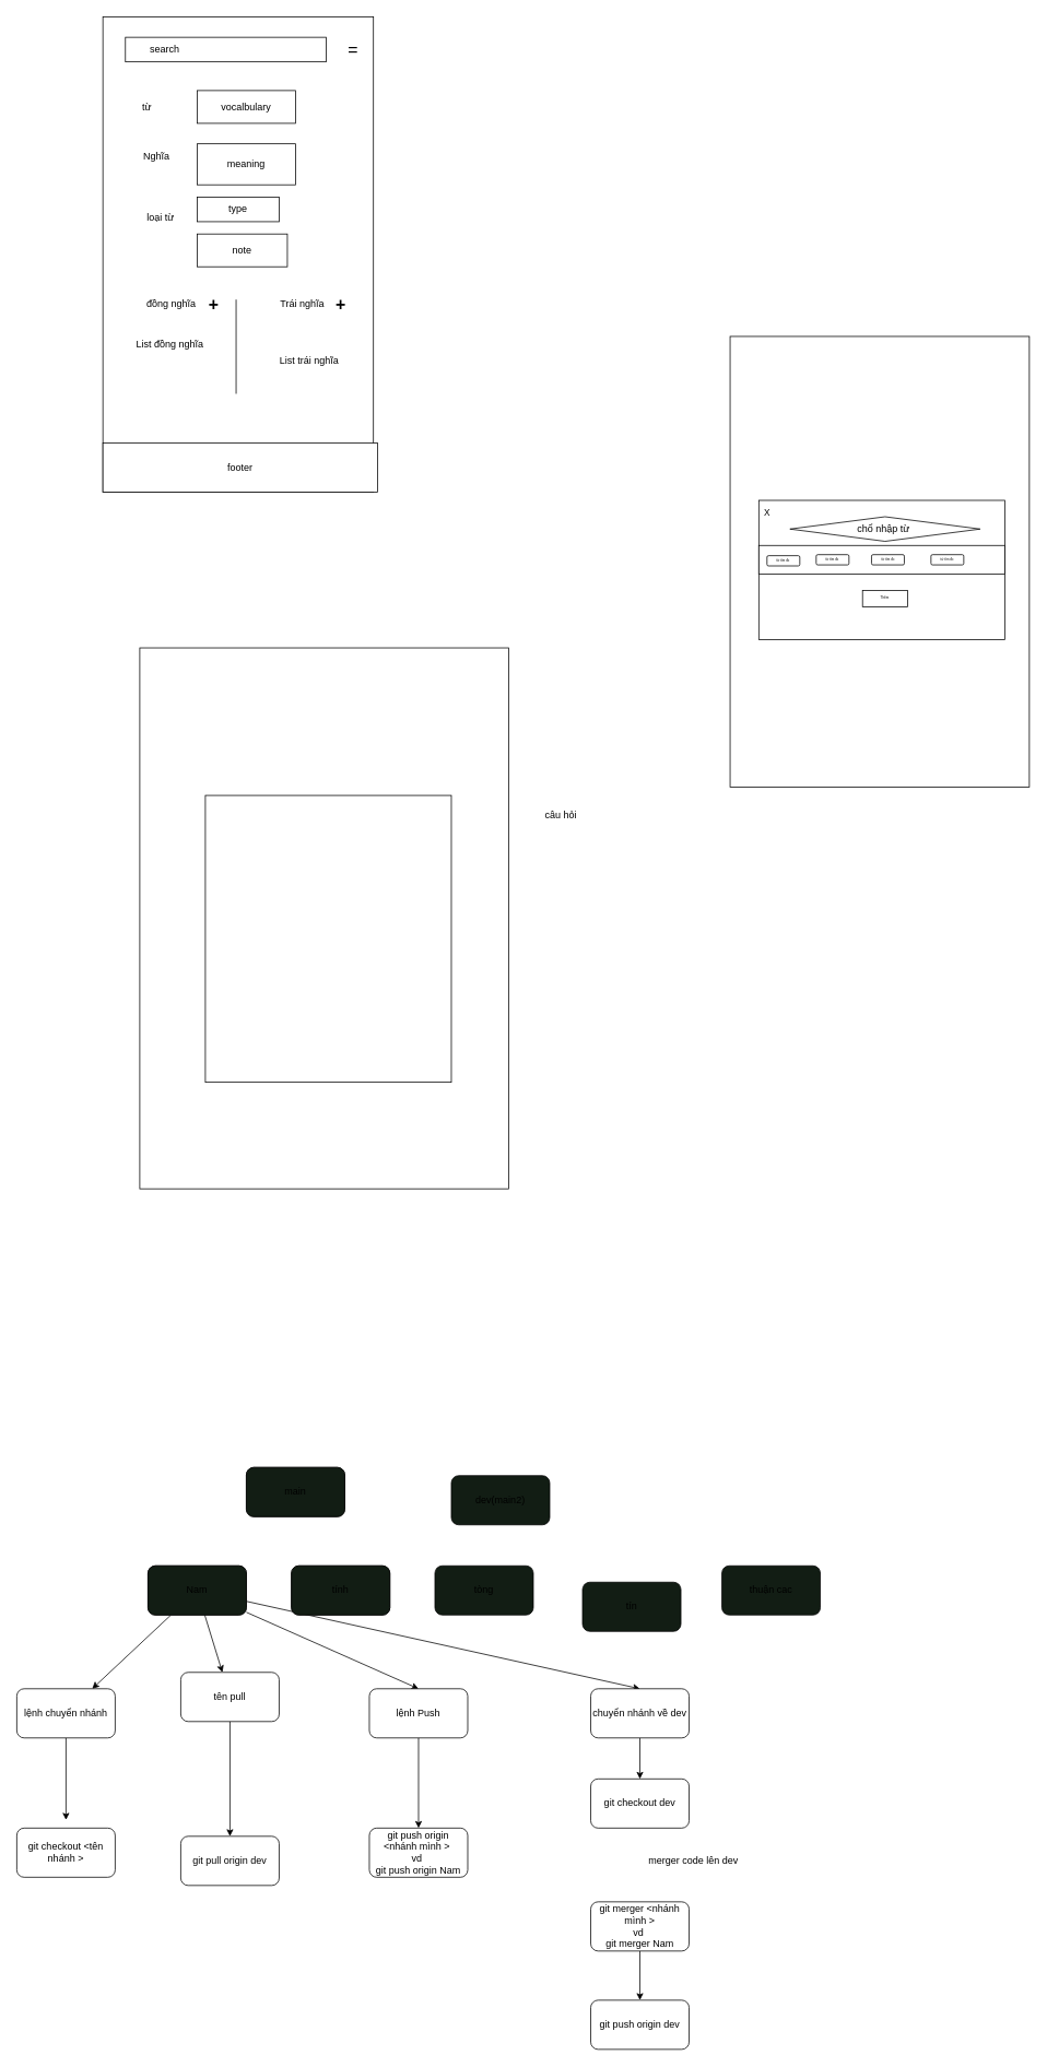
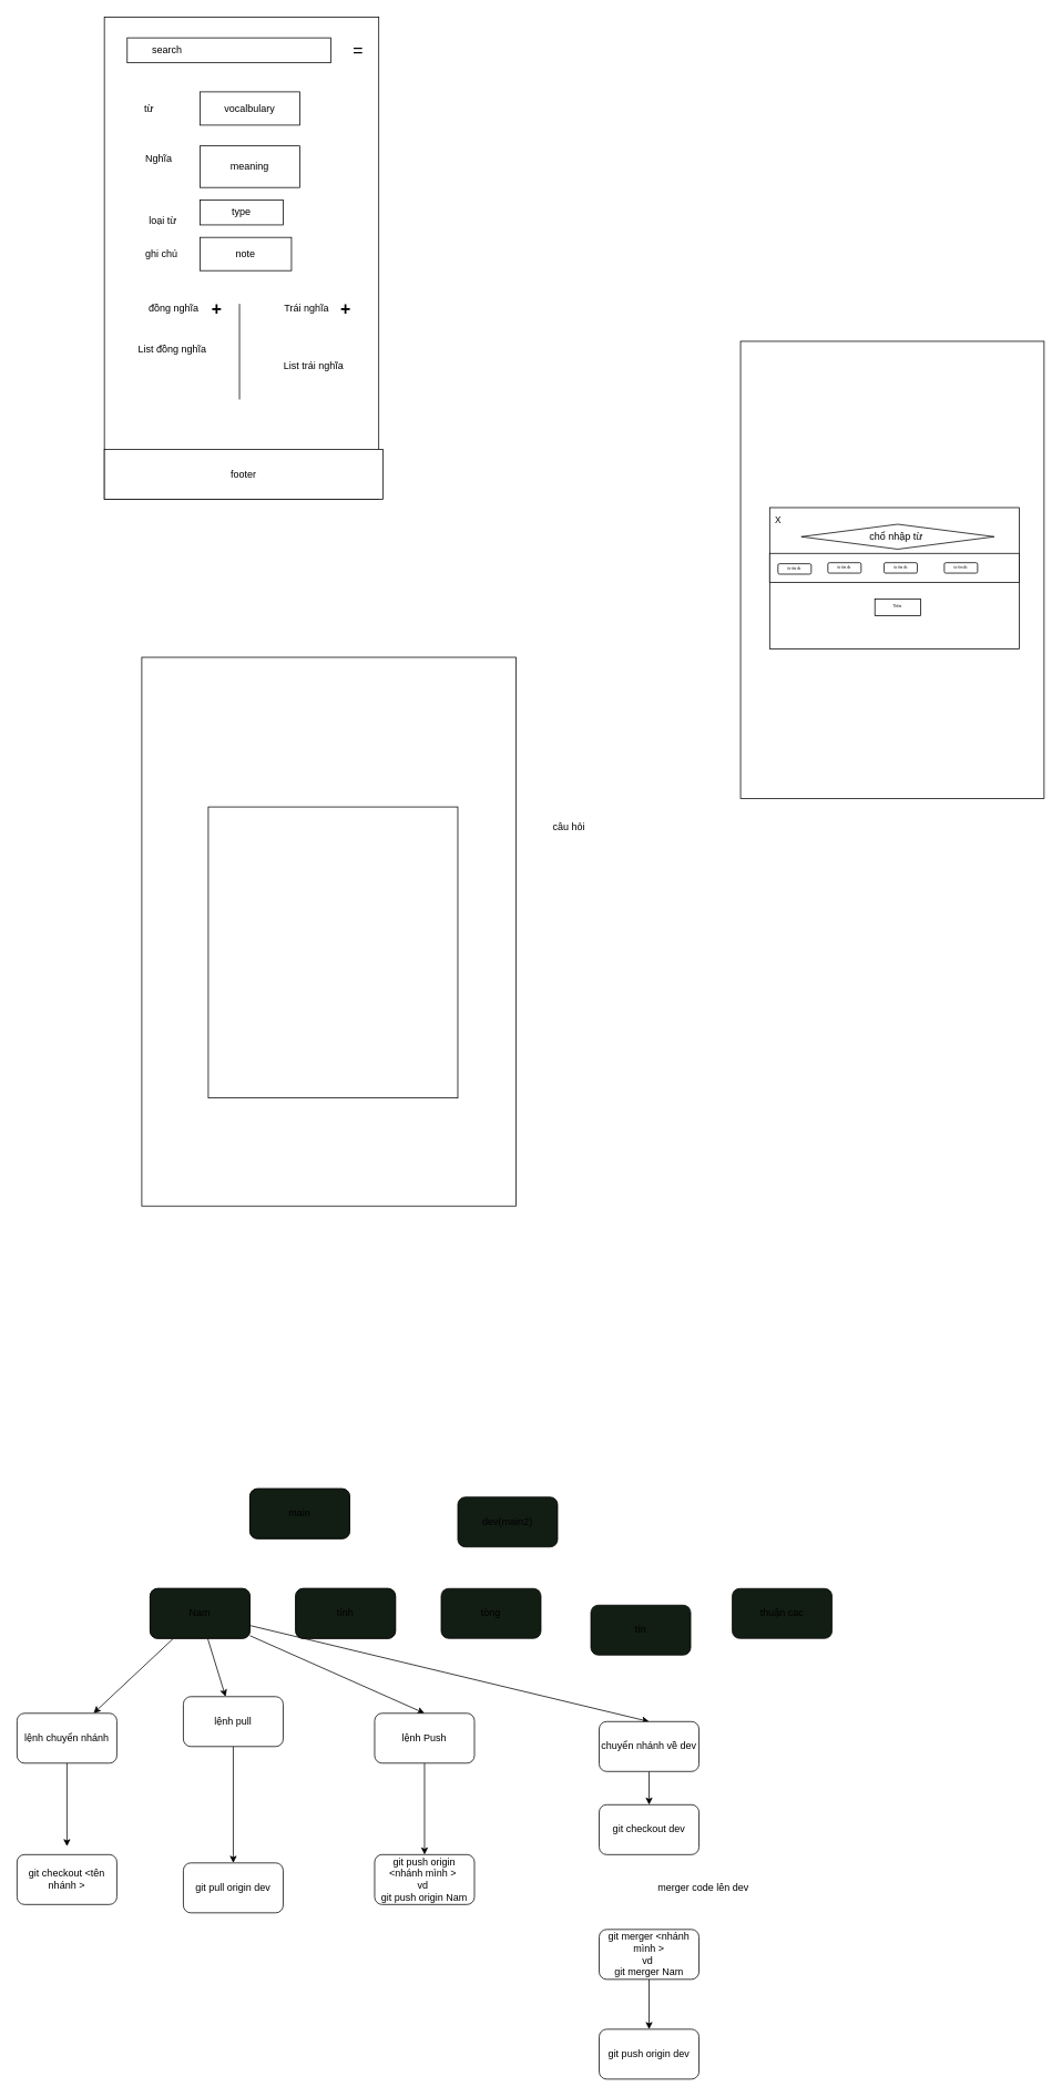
  <mxCell id="0" />
  <mxCell id="1" parent="0" />
  <mxCell id="2" value="" style="rounded=0;whiteSpace=wrap;html=1;" parent="1" vertex="1"><mxGeometry x="125" y="20" width="330" height="580" as="geometry" /></mxCell>
  <mxCell id="3" value="vocalbulary" style="rounded=0;whiteSpace=wrap;html=1;" parent="1" vertex="1"><mxGeometry x="240" y="110" width="120" height="40" as="geometry" /></mxCell>
  <mxCell id="4" value="từ&amp;nbsp;" style="text;html=1;align=center;verticalAlign=middle;resizable=0;points=[];autosize=1;strokeColor=none;fillColor=none;" parent="1" vertex="1"><mxGeometry x="160" y="115" width="40" height="30" as="geometry" /></mxCell>
  <mxCell id="5" value="Nghĩa" style="text;html=1;align=center;verticalAlign=middle;resizable=0;points=[];autosize=1;strokeColor=none;fillColor=none;" parent="1" vertex="1"><mxGeometry x="160" y="175" width="60" height="30" as="geometry" /></mxCell>
  <mxCell id="6" value="meaning" style="rounded=0;whiteSpace=wrap;html=1;" parent="1" vertex="1"><mxGeometry x="240" y="175" width="120" height="50" as="geometry" /></mxCell>
  <mxCell id="7" value="" style="rounded=0;whiteSpace=wrap;html=1;" parent="1" vertex="1"><mxGeometry x="152.5" y="45" width="245" height="30" as="geometry" /></mxCell>
  <mxCell id="8" value="search" style="text;html=1;align=center;verticalAlign=middle;resizable=0;points=[];autosize=1;strokeColor=none;fillColor=none;" parent="1" vertex="1"><mxGeometry x="170" y="45" width="60" height="30" as="geometry" /></mxCell>
  <mxCell id="9" value="" style="group" parent="1" vertex="1" connectable="0"><mxGeometry x="152.5" y="355" width="275" height="125" as="geometry" /></mxCell>
  <mxCell id="10" value="đồng nghĩa" style="text;html=1;align=center;verticalAlign=middle;resizable=0;points=[];autosize=1;strokeColor=none;fillColor=none;" parent="9" vertex="1"><mxGeometry x="15" width="80" height="30" as="geometry" /></mxCell>
  <mxCell id="11" value="Trái nghĩa" style="text;html=1;align=center;verticalAlign=middle;resizable=0;points=[];autosize=1;strokeColor=none;fillColor=none;" parent="9" vertex="1"><mxGeometry x="175" width="80" height="30" as="geometry" /></mxCell>
  <mxCell id="12" value="" style="endArrow=none;html=1;" parent="9" edge="1"><mxGeometry width="50" height="50" relative="1" as="geometry"><mxPoint x="135" y="125" as="sourcePoint" /><mxPoint x="135" y="10" as="targetPoint" /></mxGeometry></mxCell>
  <mxCell id="13" value="List đồng nghĩa&amp;nbsp;" style="text;html=1;align=center;verticalAlign=middle;resizable=0;points=[];autosize=1;strokeColor=none;fillColor=none;" parent="9" vertex="1"><mxGeometry y="50" width="110" height="30" as="geometry" /></mxCell>
  <mxCell id="14" value="List trái nghĩa&amp;nbsp;" style="text;html=1;align=center;verticalAlign=middle;resizable=0;points=[];autosize=1;strokeColor=none;fillColor=none;" parent="9" vertex="1"><mxGeometry x="175" y="70" width="100" height="30" as="geometry" /></mxCell>
  <mxCell id="15" value="loại từ" style="text;html=1;align=center;verticalAlign=middle;resizable=0;points=[];autosize=1;strokeColor=none;fillColor=none;" parent="1" vertex="1"><mxGeometry x="165" y="250" width="60" height="30" as="geometry" /></mxCell>
  <mxCell id="16" value="type" style="rounded=0;whiteSpace=wrap;html=1;" parent="1" vertex="1"><mxGeometry x="240" y="240" width="100" height="30" as="geometry" /></mxCell>
+ <mxCell id="17" value="ghi chú&amp;nbsp;" style="text;html=1;align=center;verticalAlign=middle;resizable=0;points=[];autosize=1;strokeColor=none;fillColor=none;" parent="1" vertex="1"><mxGeometry x="160" y="290" width="70" height="30" as="geometry" /></mxCell>
  <mxCell id="18" value="note" style="rounded=0;whiteSpace=wrap;html=1;" parent="1" vertex="1"><mxGeometry x="240" y="285" width="110" height="40" as="geometry" /></mxCell>
  <mxCell id="19" value="footer" style="rounded=0;whiteSpace=wrap;html=1;" parent="1" vertex="1"><mxGeometry x="125" y="540" width="335" height="60" as="geometry" /></mxCell>
  <mxCell id="20" value="+" style="text;html=1;align=center;verticalAlign=middle;resizable=0;points=[];autosize=1;strokeColor=none;fillColor=none;strokeWidth=4;fontSize=21;fontStyle=1" parent="1" vertex="1"><mxGeometry x="240" y="350" width="40" height="40" as="geometry" /></mxCell>
  <mxCell id="21" value="+" style="text;html=1;align=center;verticalAlign=middle;resizable=0;points=[];autosize=1;strokeColor=none;fillColor=none;strokeWidth=4;fontSize=21;fontStyle=1" parent="1" vertex="1"><mxGeometry x="395" y="350" width="40" height="40" as="geometry" /></mxCell>
  <mxCell id="22" value="=" style="text;html=1;align=center;verticalAlign=middle;resizable=0;points=[];autosize=1;strokeColor=none;fillColor=none;fontSize=21;" parent="1" vertex="1"><mxGeometry x="410" y="40" width="40" height="40" as="geometry" /></mxCell>
  <mxCell id="23" value="" style="rounded=0;whiteSpace=wrap;html=1;fontSize=11;" parent="1" vertex="1"><mxGeometry x="890" y="410" width="365" height="550" as="geometry" /></mxCell>
  <mxCell id="24" value="" style="group;fontColor=#CCFFCC;" parent="1" vertex="1" connectable="0"><mxGeometry x="920" y="610" width="305" height="170" as="geometry" /></mxCell>
  <mxCell id="25" value="" style="rounded=0;whiteSpace=wrap;html=1;labelBackgroundColor=#FFFFFF;" parent="24" vertex="1"><mxGeometry x="5" width="300" height="170" as="geometry" /></mxCell>
  <mxCell id="26" value="chổ nhập từ&amp;nbsp;" style="rhombus;whiteSpace=wrap;html=1;" parent="24" vertex="1"><mxGeometry x="43" y="20" width="232" height="30" as="geometry" /></mxCell>
  <mxCell id="27" value="" style="rounded=0;whiteSpace=wrap;html=1;" parent="24" vertex="1"><mxGeometry x="5" y="55" width="300" height="35" as="geometry" /></mxCell>
  <mxCell id="28" value="từ tìm đc" style="rounded=1;whiteSpace=wrap;html=1;fontSize=4;" parent="24" vertex="1"><mxGeometry x="15" y="67.5" width="40" height="12.5" as="geometry" /></mxCell>
  <mxCell id="29" value="từ tìm đc" style="rounded=1;whiteSpace=wrap;html=1;fontSize=4;" parent="24" vertex="1"><mxGeometry x="75" y="66.25" width="40" height="12.5" as="geometry" /></mxCell>
  <mxCell id="30" value="từ tìm đc" style="rounded=1;whiteSpace=wrap;html=1;fontSize=4;" parent="24" vertex="1"><mxGeometry x="142.5" y="66.25" width="40" height="12.5" as="geometry" /></mxCell>
  <mxCell id="31" value="từ tìm đc" style="rounded=1;whiteSpace=wrap;html=1;fontSize=4;" parent="24" vertex="1"><mxGeometry x="215" y="66.25" width="40" height="12.5" as="geometry" /></mxCell>
  <mxCell id="32" value="Thêm&amp;nbsp;" style="rounded=0;whiteSpace=wrap;html=1;fontSize=4;" parent="24" vertex="1"><mxGeometry x="131.5" y="110" width="55" height="20" as="geometry" /></mxCell>
  <mxCell id="33" value="X" style="text;html=1;align=center;verticalAlign=middle;resizable=0;points=[];autosize=1;strokeColor=none;fillColor=none;fontSize=11;" parent="24" vertex="1"><mxGeometry width="30" height="30" as="geometry" /></mxCell>
  <mxCell id="34" value="" style="rounded=0;whiteSpace=wrap;html=1;" parent="1" vertex="1"><mxGeometry x="170" y="790" width="450" height="660" as="geometry" /></mxCell>
  <mxCell id="35" value="" style="rounded=0;whiteSpace=wrap;html=1;" parent="1" vertex="1"><mxGeometry x="250" y="970" width="300" height="350" as="geometry" /></mxCell>
  <mxCell id="36" value="câu hỏi&amp;nbsp;" style="text;html=1;align=center;verticalAlign=middle;resizable=0;points=[];autosize=1;strokeColor=none;fillColor=none;" parent="1" vertex="1"><mxGeometry x="650" y="980" width="70" height="30" as="geometry" /></mxCell>
  <mxCell id="37" value="main" style="rounded=1;whiteSpace=wrap;html=1;" vertex="1" parent="1"><mxGeometry x="300" y="1790" width="120" height="60" as="geometry" /></mxCell>
  <mxCell id="38" value="dev(main2)" style="rounded=1;whiteSpace=wrap;html=1;fillColor=#121D14;" vertex="1" parent="1"><mxGeometry x="550" y="1800" width="120" height="60" as="geometry" /></mxCell>
  <mxCell id="39" value="" style="edgeStyle=none;html=1;" edge="1" parent="1" source="43" target="49"><mxGeometry relative="1" as="geometry" /></mxCell>
  <mxCell id="40" style="edgeStyle=none;html=1;" edge="1" parent="1" source="43" target="52"><mxGeometry relative="1" as="geometry" /></mxCell>
  <mxCell id="41" style="edgeStyle=none;html=1;entryX=0.5;entryY=0;entryDx=0;entryDy=0;" edge="1" parent="1" source="43" target="55"><mxGeometry relative="1" as="geometry"><mxPoint x="650" y="2070" as="targetPoint" /></mxGeometry></mxCell>
  <mxCell id="42" style="edgeStyle=none;html=1;entryX=0.5;entryY=0;entryDx=0;entryDy=0;" edge="1" parent="1" source="43" target="58"><mxGeometry relative="1" as="geometry" /></mxCell>
  <mxCell id="43" value="Nam" style="rounded=1;whiteSpace=wrap;html=1;" vertex="1" parent="1"><mxGeometry x="180" y="1910" width="120" height="60" as="geometry" /></mxCell>
  <mxCell id="44" value="tính" style="rounded=1;whiteSpace=wrap;html=1;" vertex="1" parent="1"><mxGeometry x="355" y="1910" width="120" height="60" as="geometry" /></mxCell>
  <mxCell id="45" value="tín" style="rounded=1;whiteSpace=wrap;html=1;fillColor=#121D14;" vertex="1" parent="1"><mxGeometry x="710" y="1930" width="120" height="60" as="geometry" /></mxCell>
  <mxCell id="46" value="tòng" style="rounded=1;whiteSpace=wrap;html=1;fillColor=#121D14;" vertex="1" parent="1"><mxGeometry x="530" y="1910" width="120" height="60" as="geometry" /></mxCell>
  <mxCell id="47" value="thuận cac" style="rounded=1;whiteSpace=wrap;html=1;fillColor=#121D14;" vertex="1" parent="1"><mxGeometry x="880" y="1910" width="120" height="60" as="geometry" /></mxCell>
  <mxCell id="48" style="edgeStyle=none;html=1;" edge="1" parent="1" source="49"><mxGeometry relative="1" as="geometry"><mxPoint x="80" y="2220" as="targetPoint" /></mxGeometry></mxCell>
  <mxCell id="49" value="lệnh chuyển nhánh" style="whiteSpace=wrap;html=1;rounded=1;" vertex="1" parent="1"><mxGeometry x="20" y="2060" width="120" height="60" as="geometry" /></mxCell>
  <mxCell id="50" value="git checkout &amp;lt;tên nhánh &amp;gt;" style="rounded=1;whiteSpace=wrap;html=1;" vertex="1" parent="1"><mxGeometry x="20" y="2230" width="120" height="60" as="geometry" /></mxCell>
  <mxCell id="51" style="edgeStyle=none;html=1;entryX=0.5;entryY=0;entryDx=0;entryDy=0;" edge="1" parent="1" source="52" target="53"><mxGeometry relative="1" as="geometry"><mxPoint x="230" y="2250" as="targetPoint" /></mxGeometry></mxCell>
- <mxCell id="52" value="tên pull" style="whiteSpace=wrap;html=1;rounded=1;" vertex="1" parent="1"><mxGeometry x="220" y="2040" width="120" height="60" as="geometry" /></mxCell>
+ <mxCell id="52" value="lệnh pull" style="whiteSpace=wrap;html=1;rounded=1;" vertex="1" parent="1"><mxGeometry x="220" y="2040" width="120" height="60" as="geometry" /></mxCell>
  <mxCell id="53" value="git pull origin dev" style="rounded=1;whiteSpace=wrap;html=1;" vertex="1" parent="1"><mxGeometry x="220" y="2240" width="120" height="60" as="geometry" /></mxCell>
  <mxCell id="54" value="" style="edgeStyle=none;html=1;" edge="1" parent="1" source="55" target="56"><mxGeometry relative="1" as="geometry" /></mxCell>
  <mxCell id="55" value="lệnh Push" style="whiteSpace=wrap;html=1;rounded=1;" vertex="1" parent="1"><mxGeometry x="450" y="2060" width="120" height="60" as="geometry" /></mxCell>
  <mxCell id="56" value="git push origin &amp;lt;nhánh mình &amp;gt;&amp;nbsp;&lt;br&gt;vd&amp;nbsp;&lt;br&gt;git push origin Nam" style="whiteSpace=wrap;html=1;rounded=1;" vertex="1" parent="1"><mxGeometry x="450" y="2230" width="120" height="60" as="geometry" /></mxCell>
  <mxCell id="57" style="edgeStyle=none;html=1;" edge="1" parent="1" source="58" target="59"><mxGeometry relative="1" as="geometry" /></mxCell>
- <mxCell id="58" value="chuyển nhánh về dev" style="whiteSpace=wrap;html=1;rounded=1;" vertex="1" parent="1"><mxGeometry x="720" y="2060" width="120" height="60" as="geometry" /></mxCell>
+ <mxCell id="58" value="chuyển nhánh về dev" style="whiteSpace=wrap;html=1;rounded=1;" vertex="1" parent="1"><mxGeometry x="720" y="2070" width="120" height="60" as="geometry" /></mxCell>
  <mxCell id="59" value="git checkout dev" style="rounded=1;whiteSpace=wrap;html=1;" vertex="1" parent="1"><mxGeometry x="720" y="2170" width="120" height="60" as="geometry" /></mxCell>
  <mxCell id="60" value="" style="edgeStyle=none;html=1;" edge="1" parent="1" source="61" target="63"><mxGeometry relative="1" as="geometry" /></mxCell>
  <mxCell id="61" value="git merger &amp;lt;nhánh mình &amp;gt;&lt;br&gt;vd&amp;nbsp;&lt;br&gt;git merger Nam" style="whiteSpace=wrap;html=1;rounded=1;" vertex="1" parent="1"><mxGeometry x="720" y="2320" width="120" height="60" as="geometry" /></mxCell>
  <mxCell id="62" value="merger code lên dev" style="text;html=1;align=center;verticalAlign=middle;resizable=0;points=[];autosize=1;strokeColor=none;fillColor=none;" vertex="1" parent="1"><mxGeometry x="780" y="2255" width="130" height="30" as="geometry" /></mxCell>
  <mxCell id="63" value="git push origin dev" style="whiteSpace=wrap;html=1;rounded=1;" vertex="1" parent="1"><mxGeometry x="720" y="2440" width="120" height="60" as="geometry" /></mxCell>
  <mxCell id="64" value="main" style="rounded=1;whiteSpace=wrap;html=1;fillColor=#121D14;" vertex="1" parent="1"><mxGeometry x="300" y="1790" width="120" height="60" as="geometry" /></mxCell>
  <mxCell id="65" value="Nam" style="rounded=1;whiteSpace=wrap;html=1;fillColor=#121D14;" vertex="1" parent="1"><mxGeometry x="180" y="1910" width="120" height="60" as="geometry" /></mxCell>
  <mxCell id="66" value="tính" style="rounded=1;whiteSpace=wrap;html=1;fillColor=#121D14;" vertex="1" parent="1"><mxGeometry x="355" y="1910" width="120" height="60" as="geometry" /></mxCell>
